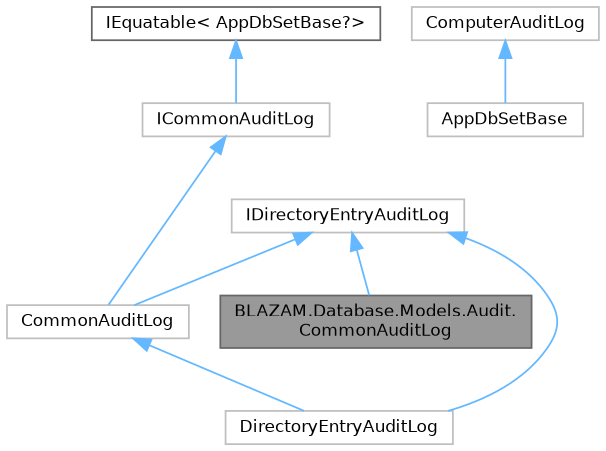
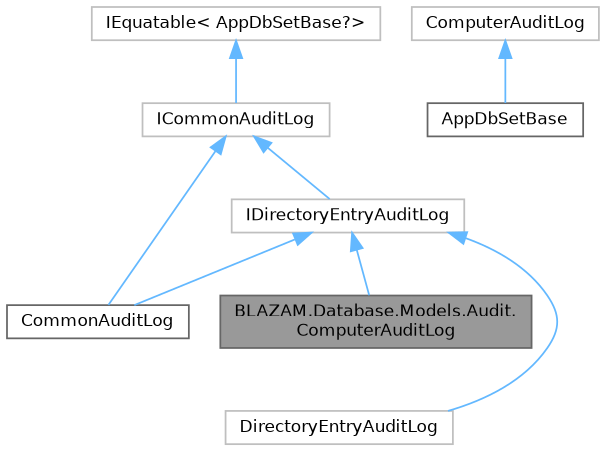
  digraph {
    node [color=grey75 fillcolor=white fontname=Helvetica fontsize=10 shape=box style=filled]
    edge [color=steelblue1 dir=back fontname=Helvetica fontsize=10 labelfontname=Helvetica labelfontsize=10 style=solid]
-   n1 [color=gray40 fillcolor=grey60 fontcolor=black height=0.2 label="BLAZAM.Database.Models.Audit.\lCommonAuditLog" width=0.4]
+   n1 [color=gray40 fillcolor=grey60 fontcolor=black height=0.2 label="BLAZAM.Database.Models.Audit.\lComputerAuditLog" width=0.4]
    n2 [height=0.2 label=DirectoryEntryAuditLog width=0.4]
-   n3 [height=0.2 label=CommonAuditLog width=0.4]
-   n4 [height=0.2 label=AppDbSetBase width=0.4]
-   n5 [color=gray40 height=0.2 label="IEquatable\< AppDbSetBase?\>" width=0.4]
+   n3 [color=gray40 height=0.2 label=CommonAuditLog width=0.4]
+   n4 [color=gray40 height=0.2 label=AppDbSetBase width=0.4]
+   n5 [height=0.2 label="IEquatable\< AppDbSetBase?\>" width=0.4]
    n6 [height=0.2 label=ICommonAuditLog width=0.4]
    n7 [height=0.2 label=ComputerAuditLog width=0.4]
    n8 [height=0.2 label=IDirectoryEntryAuditLog width=0.4]
-   n3 -> n2
    n5 -> n6
    n6 -> n3
+   n6 -> n8
    n7 -> n4
    n8 -> n1
    n8 -> n2
    n8 -> n3
  }
